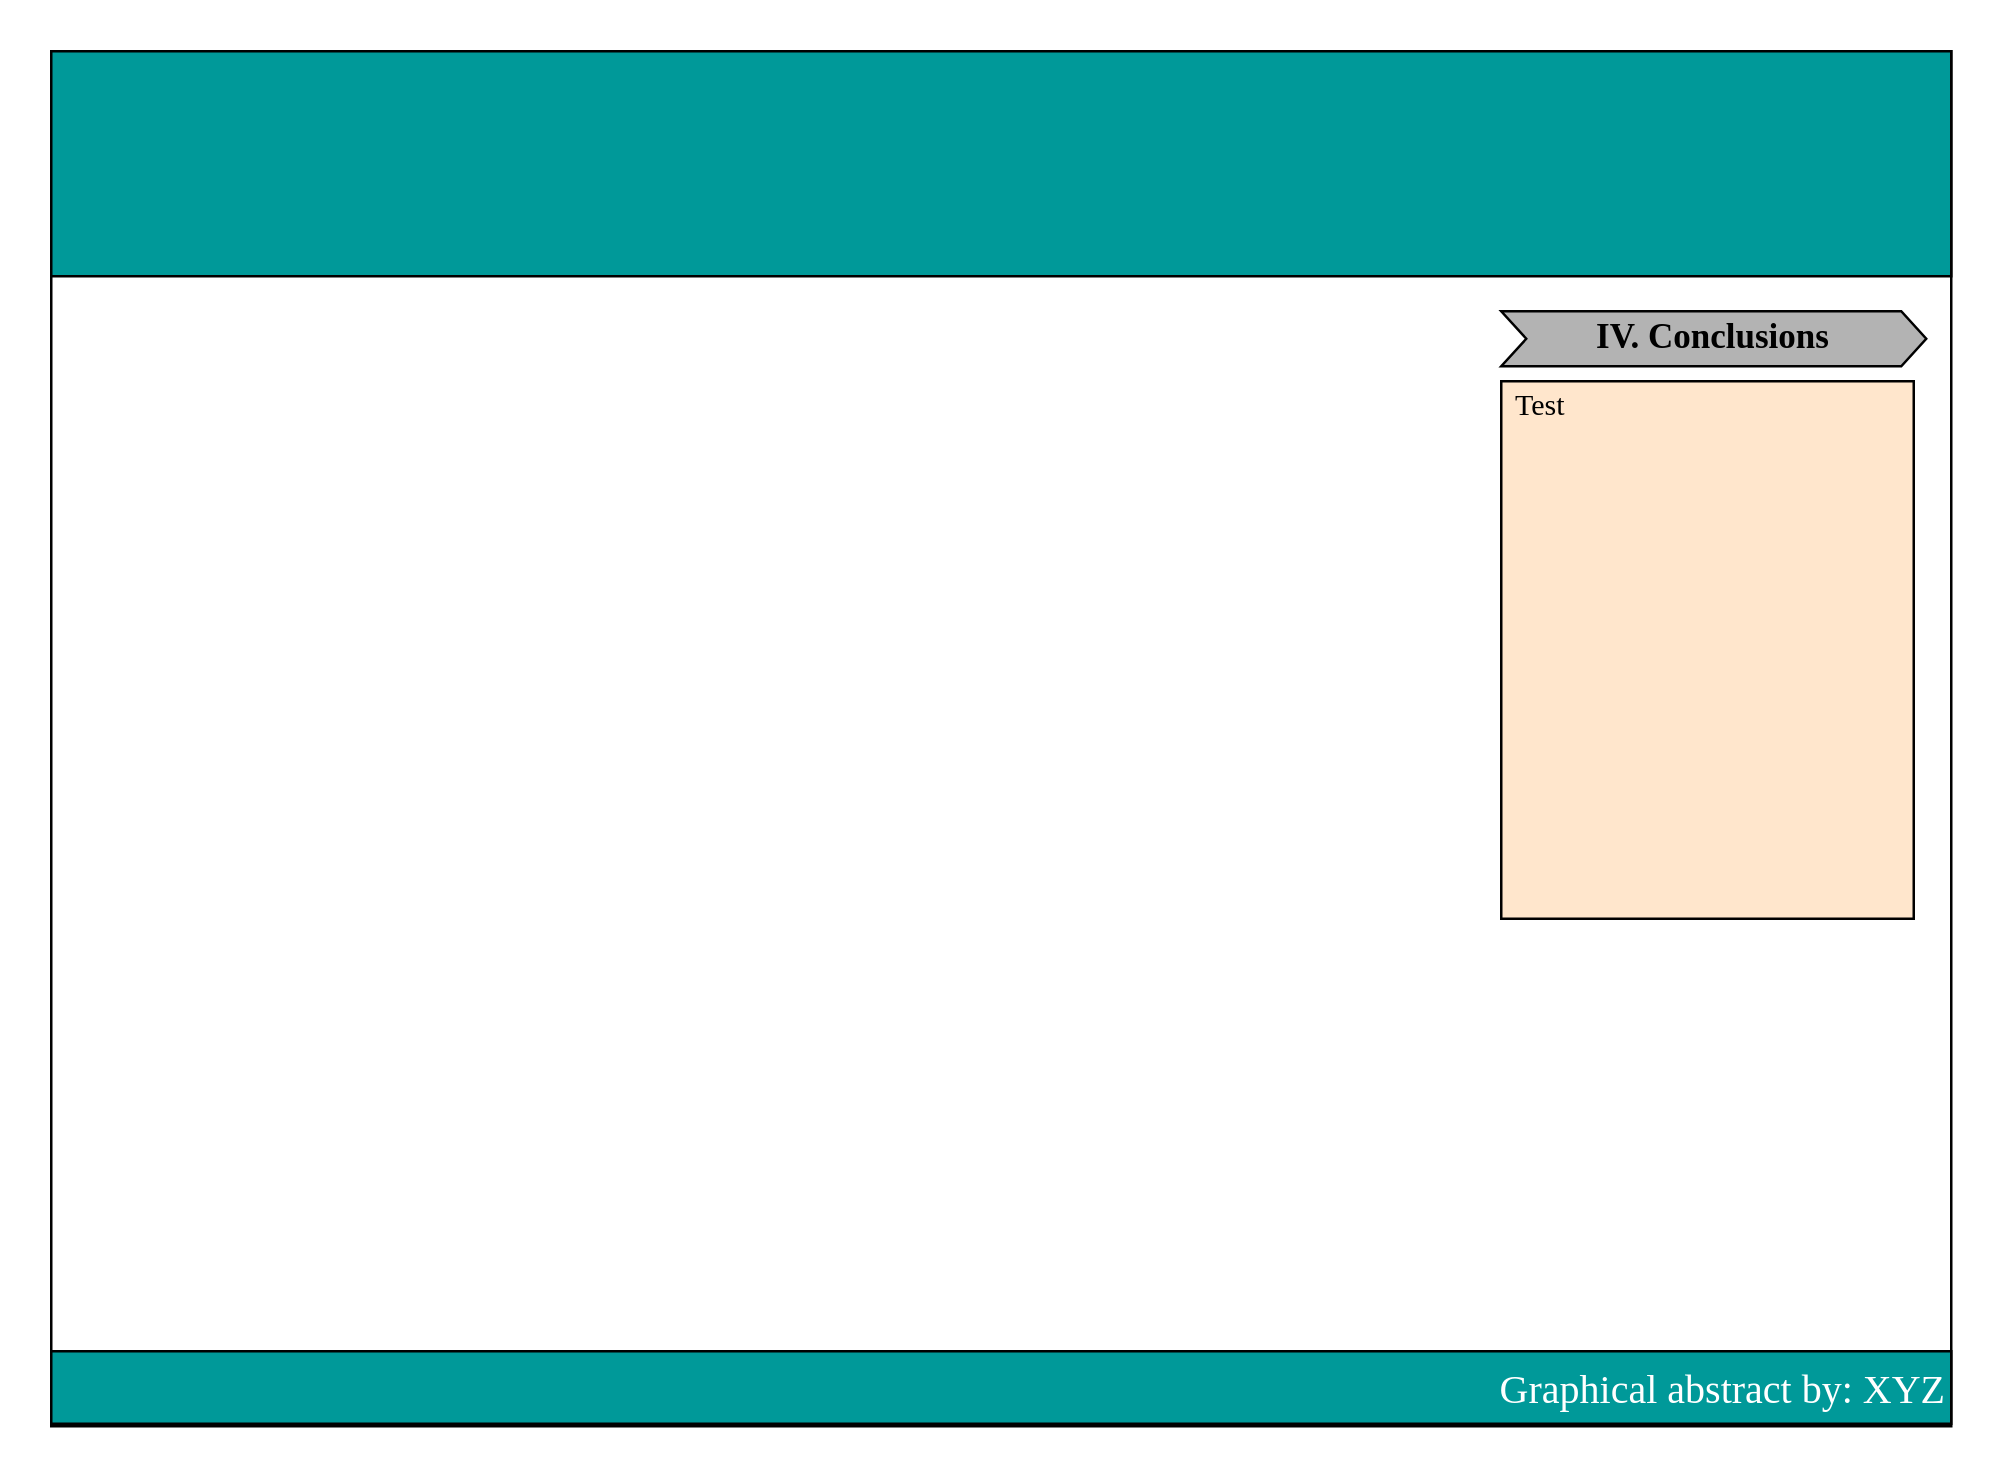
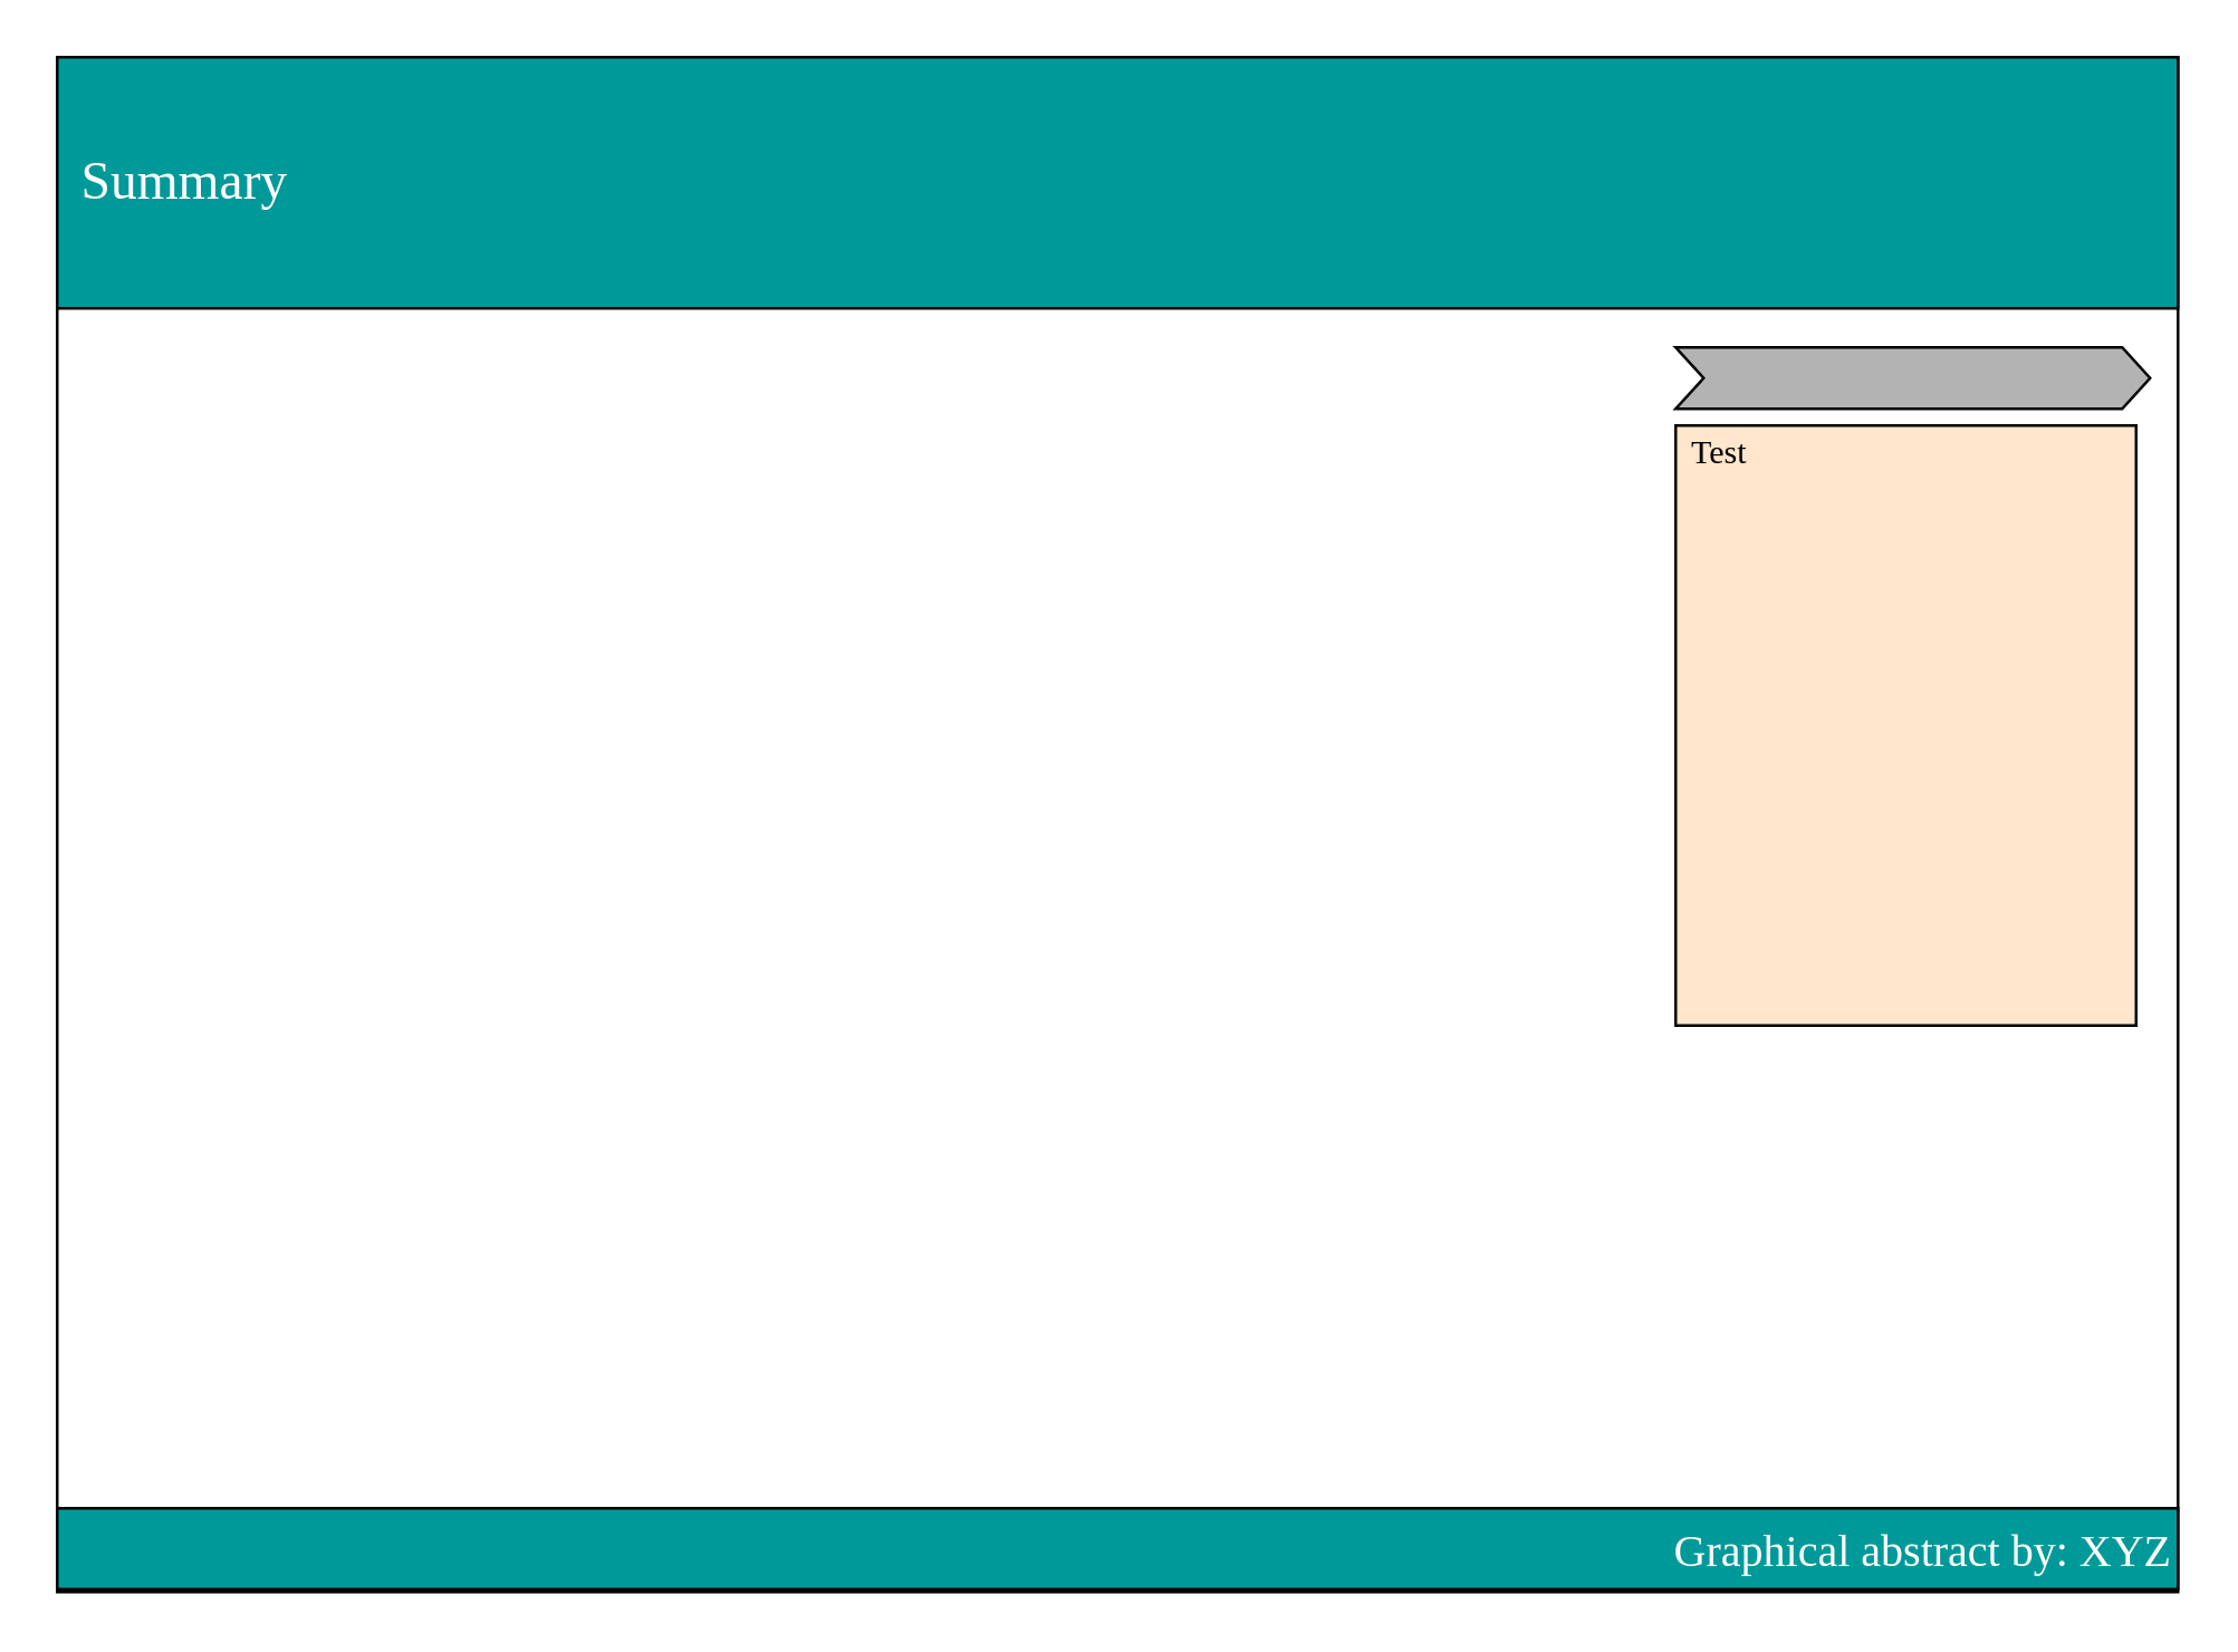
  <mxCell id="0" />
  <mxCell id="1" parent="0" />
  <mxCell id="2" value="" style="rounded=0;whiteSpace=wrap;html=1;" parent="1" vertex="1"><mxGeometry x="20" y="20" width="760" height="550" as="geometry" /></mxCell>
  <mxCell id="3" value="&lt;div style=&quot;text-align: left&quot;&gt;&lt;br&gt;&lt;/div&gt;" style="rounded=0;whiteSpace=wrap;html=1;fillColor=#009999;" parent="1" vertex="1"><mxGeometry x="20" y="20" width="760" height="90" as="geometry" /></mxCell>
  <mxCell id="4" value="" style="rounded=0;whiteSpace=wrap;html=1;strokeWidth=1;fillColor=#FFE6CC;" parent="1" vertex="1"><mxGeometry x="600" y="152" width="165" height="215" as="geometry" /></mxCell>
  <mxCell id="5" value="" style="html=1;shadow=0;dashed=0;align=center;verticalAlign=middle;shape=mxgraph.arrows2.arrow;dy=0;dx=10;notch=10;fillColor=#B3B3B3;" parent="1" vertex="1"><mxGeometry x="600" y="124" width="170" height="22" as="geometry" /></mxCell>
- <mxCell id="6" value="&lt;font face=&quot;Times New Roman&quot; style=&quot;font-size: 14px&quot;&gt;&lt;b&gt;IV. Conclusions&lt;/b&gt;&lt;/font&gt;" style="text;html=1;strokeColor=none;fillColor=none;align=center;verticalAlign=middle;whiteSpace=wrap;rounded=0;fontSize=18;" parent="1" vertex="1"><mxGeometry x="620" y="124" width="130" height="17.29" as="geometry" /></mxCell>
  <mxCell id="7" value="&lt;font face=&quot;Times New Roman&quot;&gt;Test&lt;br&gt;&lt;/font&gt;" style="text;whiteSpace=wrap;html=1;fontColor=#000000;" parent="1" vertex="1"><mxGeometry x="604" y="148" width="156" height="60" as="geometry" /></mxCell>
+ <mxCell id="8" value="&lt;font style=&quot;font-size: 19px&quot;&gt;Summary&lt;/font&gt;" style="text;html=1;strokeColor=none;fillColor=none;align=left;verticalAlign=middle;whiteSpace=wrap;rounded=0;shadow=0;fontFamily=Times New Roman;fontSize=15;fontColor=#FFFFFF;" parent="1" vertex="1"><mxGeometry x="27" y="35" width="653" height="60" as="geometry" /></mxCell>
  <mxCell id="9" value="&lt;div style=&quot;text-align: left&quot;&gt;&lt;br&gt;&lt;/div&gt;" style="rounded=0;whiteSpace=wrap;html=1;fillColor=#009999;" parent="1" vertex="1"><mxGeometry x="20" y="540" width="760" height="29" as="geometry" /></mxCell>
  <mxCell id="10" value="&lt;font style=&quot;font-size: 16px&quot;&gt;Graphical abstract by: XYZ&lt;/font&gt;" style="text;html=1;strokeColor=none;fillColor=none;align=right;verticalAlign=middle;whiteSpace=wrap;rounded=0;shadow=0;fontFamily=Times New Roman;fontSize=15;fontColor=#FFFFFF;" parent="1" vertex="1"><mxGeometry x="27" y="549.5" width="753" height="10" as="geometry" /></mxCell>
